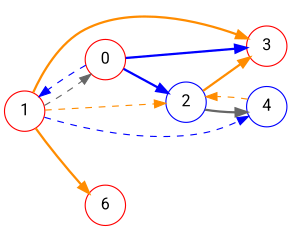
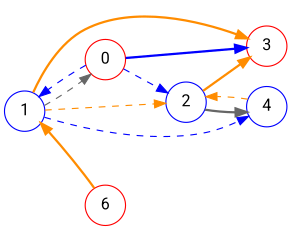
  strict digraph {
    fontname=Roboto
    rankdir=LR
    node [color=blue fontname=Roboto shape=circle]
    edge [color=darkorange fontname=Roboto style=bold]
-   1 [color=red]
+   1
    2
    3 [color=red]
    4
    n5 [color=red label=0]
    6 [color=red]
    1 -> 2 [style=dashed]
    1 -> 3
    1 -> 4 [color=blue style=dashed]
    1 -> n5 [color=gray40 style=dashed]
-   1 -> 6
+   6 -> 1
    2 -> 3
    2 -> 4 [color=gray40]
    4 -> 2 [style=dashed]
    n5 -> 1 [color=blue style=dashed]
-   n5 -> 2 [color=blue]
+   n5 -> 2 [color=blue style=dashed]
    n5 -> 3 [color=blue]
  }
